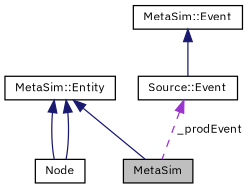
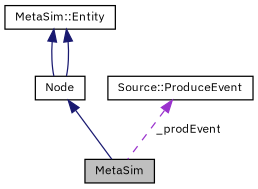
  digraph {
    fontname="IBM Plex Sans"
    node [color=black fillcolor=white fontname="IBM Plex Sans" fontsize=10 shape=record style=filled]
    edge [color=midnightblue dir=back fontname="IBM Plex Sans" fontsize=10 labelfontname=Helvetica labelfontsize=10 style=solid]
    n1 [fillcolor=grey75 fontcolor=black height=0.2 label=MetaSim width=0.4]
    n2 [height=0.2 label="Node" width=0.4]
    n3 [height=0.2 label="MetaSim::Entity" width=0.4]
-   n4 [height=0.2 label="MetaSim::Event" width=0.4]
-   n5 [height=0.2 label="Source::Event" width=0.4]
-   n3 -> n1
+   n5 [height=0.2 label="Source::ProduceEvent" width=0.4]
+   n2 -> n1
    n3 -> n2
    n3 -> n2
-   n4 -> n5
    n5 -> n1 [color=darkorchid3 label=" _prodEvent" style=dashed]
  }
